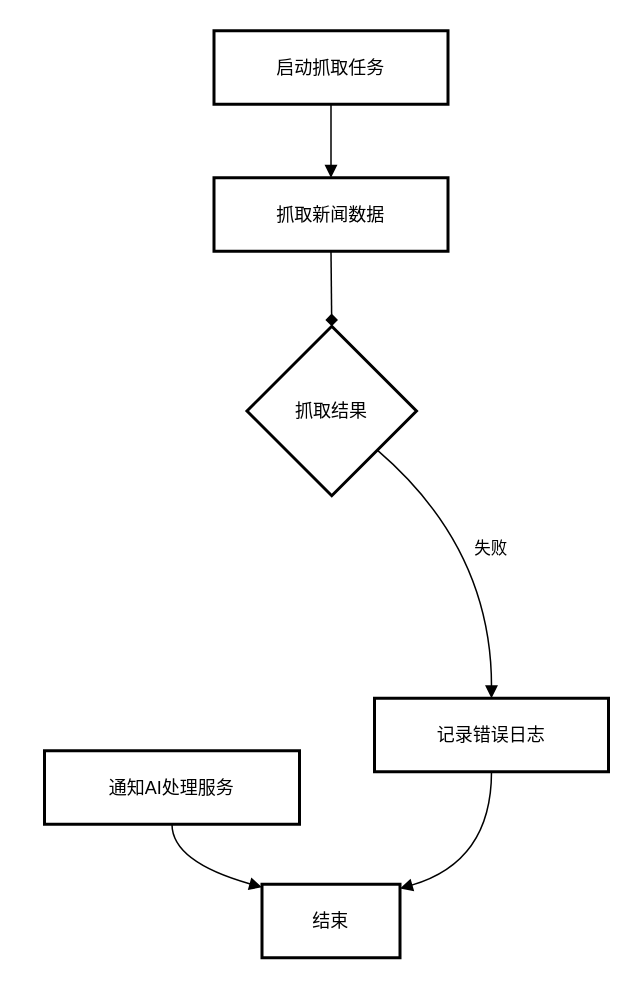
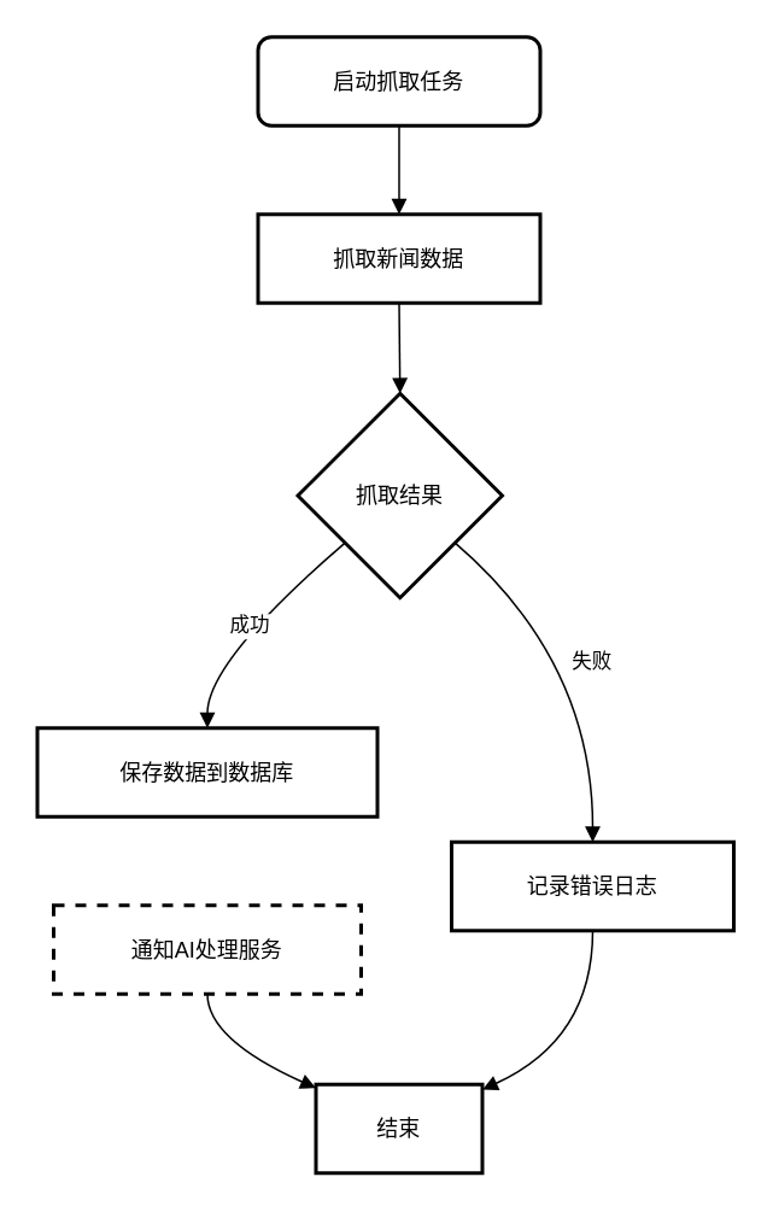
  <mxCell id="0" />
  <mxCell id="1" parent="0" />
- <mxCell id="2" value="启动抓取任务" style="whiteSpace=wrap;strokeWidth=2;" vertex="1" parent="1"><mxGeometry x="142" y="20" width="156" height="49" as="geometry" /></mxCell>
+ <mxCell id="2" value="启动抓取任务" style="whiteSpace=wrap;strokeWidth=2;rounded=1;" vertex="1" parent="1"><mxGeometry x="142" y="20" width="156" height="49" as="geometry" /></mxCell>
  <mxCell id="3" value="抓取新闻数据" style="whiteSpace=wrap;strokeWidth=2;" vertex="1" parent="1"><mxGeometry x="142" y="118" width="156" height="49" as="geometry" /></mxCell>
  <mxCell id="4" value="抓取结果" style="rhombus;strokeWidth=2;whiteSpace=wrap;" vertex="1" parent="1"><mxGeometry x="164" y="217" width="113" height="113" as="geometry" /></mxCell>
+ <mxCell id="5" value="保存数据到数据库" style="whiteSpace=wrap;strokeWidth=2;" vertex="1" parent="1"><mxGeometry x="20" y="402" width="188" height="49" as="geometry" /></mxCell>
  <mxCell id="6" value="记录错误日志" style="whiteSpace=wrap;strokeWidth=2;" vertex="1" parent="1"><mxGeometry x="249" y="465" width="156" height="49" as="geometry" /></mxCell>
- <mxCell id="7" value="通知AI处理服务" style="whiteSpace=wrap;strokeWidth=2;" vertex="1" parent="1"><mxGeometry x="29" y="500" width="170" height="49" as="geometry" /></mxCell>
- <mxCell id="8" value="结束" style="whiteSpace=wrap;strokeWidth=2;" vertex="1" parent="1"><mxGeometry x="174" y="589" width="92" height="49" as="geometry" /></mxCell>
+ <mxCell id="7" value="通知AI处理服务" style="whiteSpace=wrap;strokeWidth=2;dashed=1;" vertex="1" parent="1"><mxGeometry x="29" y="500" width="170" height="49" as="geometry" /></mxCell>
+ <mxCell id="8" value="结束" style="whiteSpace=wrap;strokeWidth=2;" vertex="1" parent="1"><mxGeometry x="174" y="599" width="92" height="49" as="geometry" /></mxCell>
  <mxCell id="9" value="" style="curved=1;startArrow=none;endArrow=block;exitX=0.5;exitY=0.98;entryX=0.5;entryY=0;rounded=0;" edge="1" parent="1" source="2" target="3"><mxGeometry relative="1" as="geometry"><Array as="points" /></mxGeometry></mxCell>
- <mxCell id="10" value="" style="curved=1;startArrow=none;endArrow=diamond;exitX=0.5;exitY=0.99;entryX=0.5;entryY=0;rounded=0;" edge="1" parent="1" source="3" target="4"><mxGeometry relative="1" as="geometry"><Array as="points" /></mxGeometry></mxCell>
+ <mxCell id="10" value="" style="curved=1;startArrow=none;endArrow=block;exitX=0.5;exitY=0.99;entryX=0.5;entryY=0;rounded=0;" edge="1" parent="1" source="3" target="4"><mxGeometry relative="1" as="geometry"><Array as="points" /></mxGeometry></mxCell>
+ <mxCell id="11" value="成功" style="curved=1;startArrow=none;endArrow=block;exitX=0;exitY=0.93;entryX=0.5;entryY=-0.01;rounded=0;" edge="1" parent="1" source="4" target="5"><mxGeometry relative="1" as="geometry"><Array as="points"><mxPoint x="114" y="365" /></Array></mxGeometry></mxCell>
  <mxCell id="12" value="失败" style="curved=1;startArrow=none;endArrow=block;exitX=1;exitY=0.93;entryX=0.5;entryY=0;rounded=0;" edge="1" parent="1" source="4" target="6"><mxGeometry relative="1" as="geometry"><Array as="points"><mxPoint x="327" y="365" /></Array></mxGeometry></mxCell>
  <mxCell id="13" value="" style="curved=1;startArrow=none;endArrow=block;exitX=0.5;exitY=0.99;entryX=0.01;entryY=0.05;rounded=0;" edge="1" parent="1" source="7" target="8"><mxGeometry relative="1" as="geometry"><Array as="points"><mxPoint x="114" y="574" /></Array></mxGeometry></mxCell>
  <mxCell id="14" value="" style="curved=1;startArrow=none;endArrow=block;exitX=0.5;exitY=0.99;entryX=1.01;entryY=0.05;rounded=0;" edge="1" parent="1" source="6" target="8"><mxGeometry relative="1" as="geometry"><Array as="points"><mxPoint x="327" y="574" /></Array></mxGeometry></mxCell>
